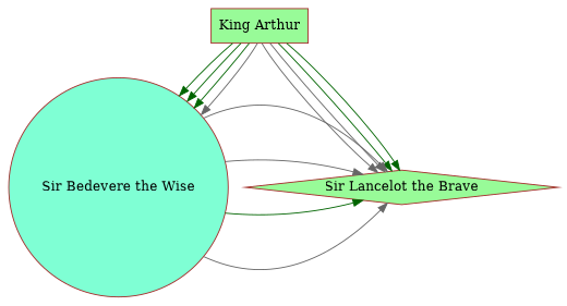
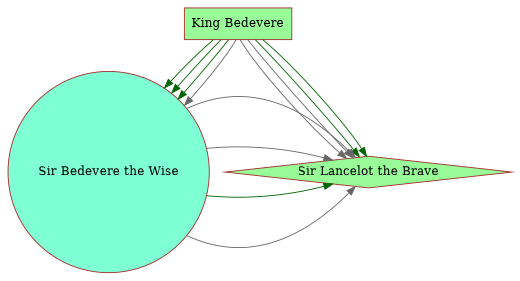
  digraph {
    node [style=filled fillcolor=palegreen color=brown]
    edge [color=darkgreen]
-   n1 [label="King Arthur" shape=box]
+   n1 [label="King Bedevere" shape=box]
    n2 [label="Sir Bedevere the Wise" fillcolor=aquamarine shape=circle]
    n3 [label="Sir Lancelot the Brave" shape=diamond]
    n1 -> n2
    n1 -> n2
    n1 -> n2
    n1 -> n2 [color=gray40]
    n1 -> n3 [color=gray40]
    n1 -> n3 [color=gray40]
    n1 -> n3
    n1 -> n3
    n2 -> n3 [constraint=false color=gray40]
    n2 -> n3 [constraint=false]
    n2 -> n3 [constraint=false color=gray40]
    n2 -> n3 [constraint=false color=gray40]
  }
